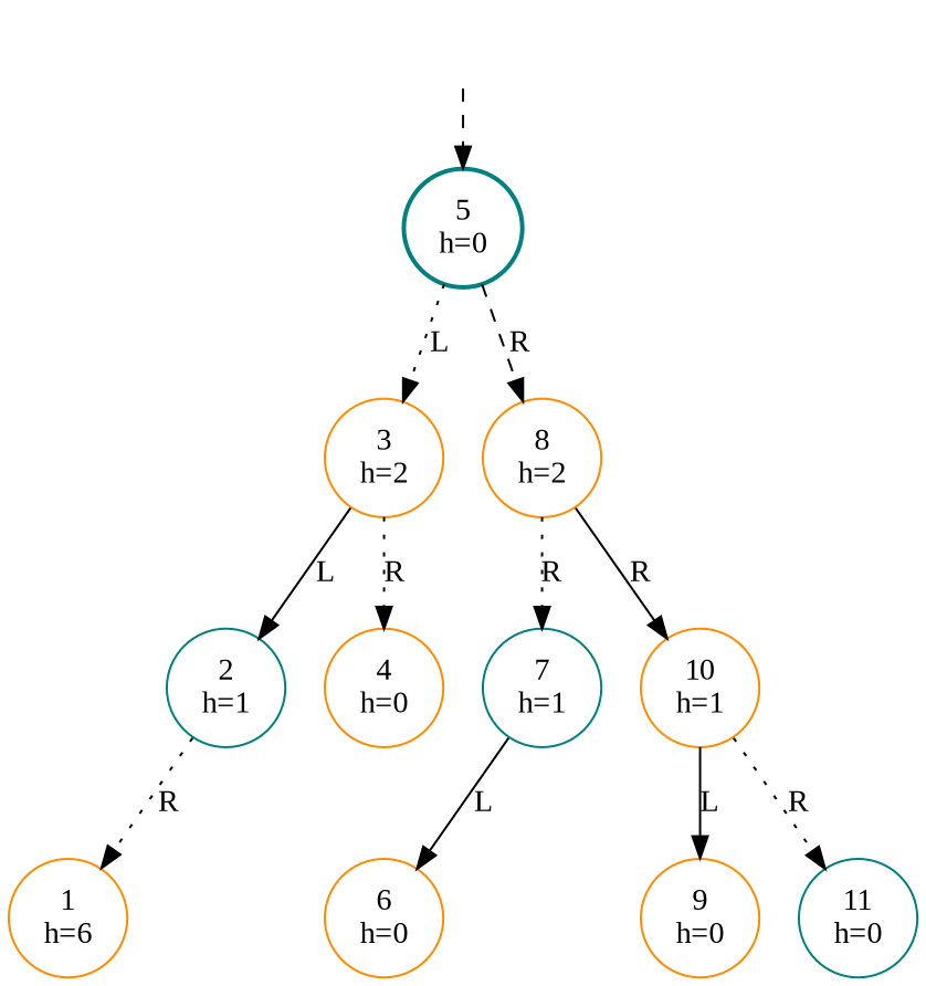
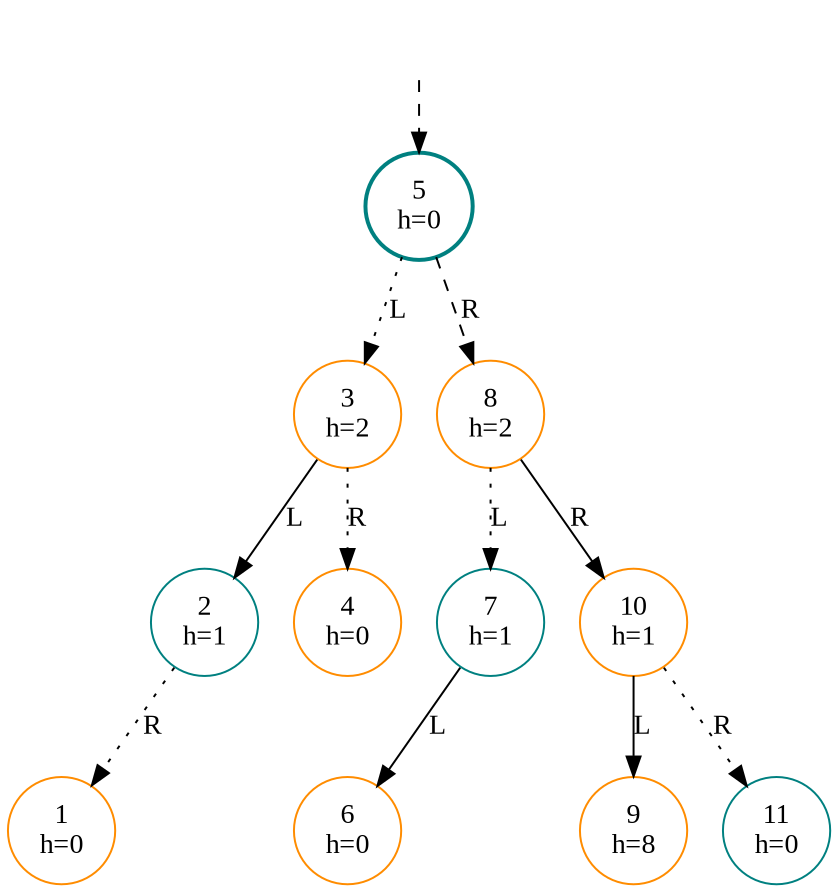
  digraph {
    fontname="Liberation Serif"
    node [fontname="Liberation Serif" color=darkorange]
    edge [fontname="Liberation Serif" style=dotted]
    DUMMY [style=invis color=""]
    n2 [color=teal label="5\nh=0" penwidth=2]
    n3 [label="3\nh=2"]
    n4 [label="8\nh=2"]
    n5 [color=teal label="2\nh=1"]
    n6 [label="4\nh=0"]
    n7 [color=teal label="7\nh=1"]
    n8 [label="10\nh=1"]
-   n9 [label="1\nh=6"]
+   n9 [label="1\nh=0"]
    R_2 [style=invis color=""]
    n11 [label="6\nh=0"]
    R_7 [style=invis color=""]
-   n13 [label="9\nh=0"]
+   n13 [label="9\nh=8"]
    n14 [color=teal label="11\nh=0"]
    DUMMY -> n2 [style=dashed]
    n2 -> n3 [label=L]
    n2 -> n4 [label=R style=dashed]
    n3 -> n5 [label=L style=solid]
    n3 -> n6 [label=R]
-   n4 -> n7 [label=R]
+   n4 -> n7 [label=L]
    n4 -> n8 [label=R style=solid]
    n5 -> n9 [label=R]
    n5 -> R_2 [style=invis]
    n7 -> n11 [label=L style=solid]
    n7 -> R_7 [style=invis]
    n8 -> n13 [label=L style=solid]
    n8 -> n14 [label=R]
  }
